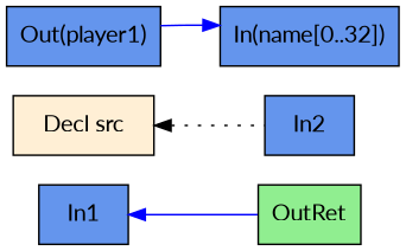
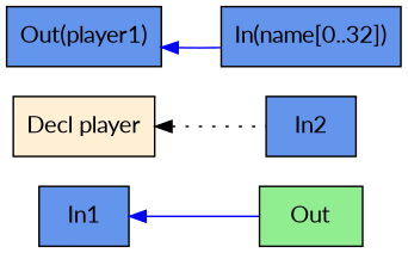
  digraph {
    fontname=Lato
    rankdir=LR
    node [fillcolor="#6495ED" fontname=Lato shape=box style=filled]
    edge [color="#0000FF" dir=back fontname=Lato]
    n1 [label=In1]
-   n2 [fillcolor="#90EE90" label=OutRet]
-   n3 [fillcolor="#FFEFD5" label="Decl src"]
+   n2 [fillcolor="#90EE90" label=Out]
+   n3 [fillcolor="#FFEFD5" label="Decl player"]
    n4 [label=In2]
    n5 [label="Out(player1)"]
    n6 [label="In(name[0..32])"]
    n1 -> n2
    n3 -> n4 [color="#000000" style=dotted]
-   n6 -> n5
+   n5 -> n6
  }
